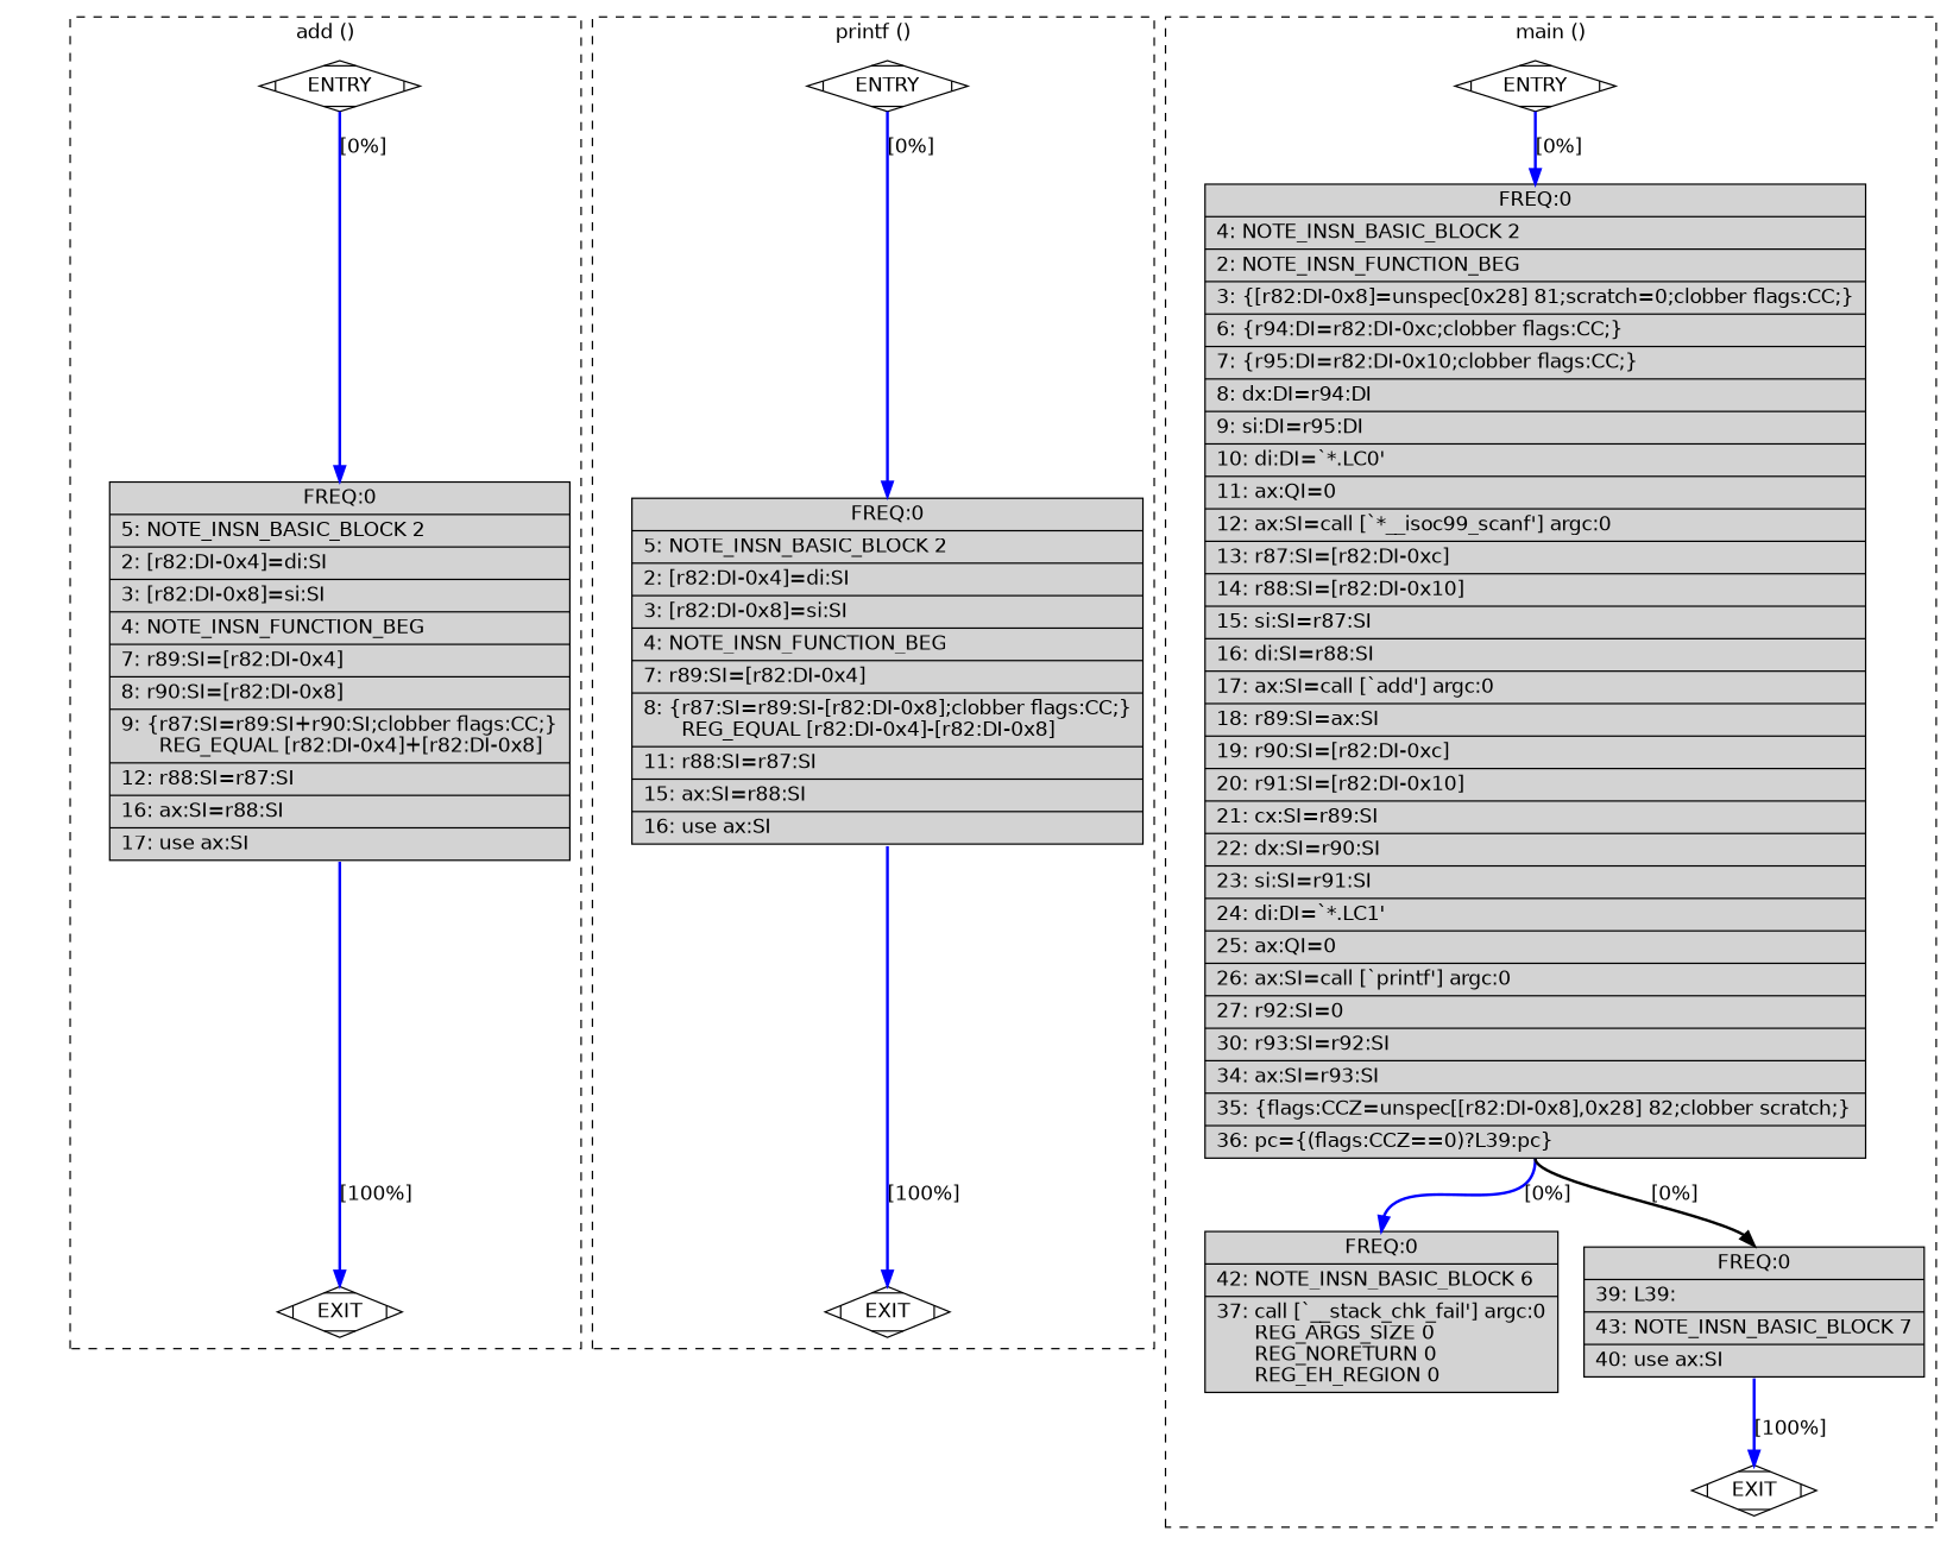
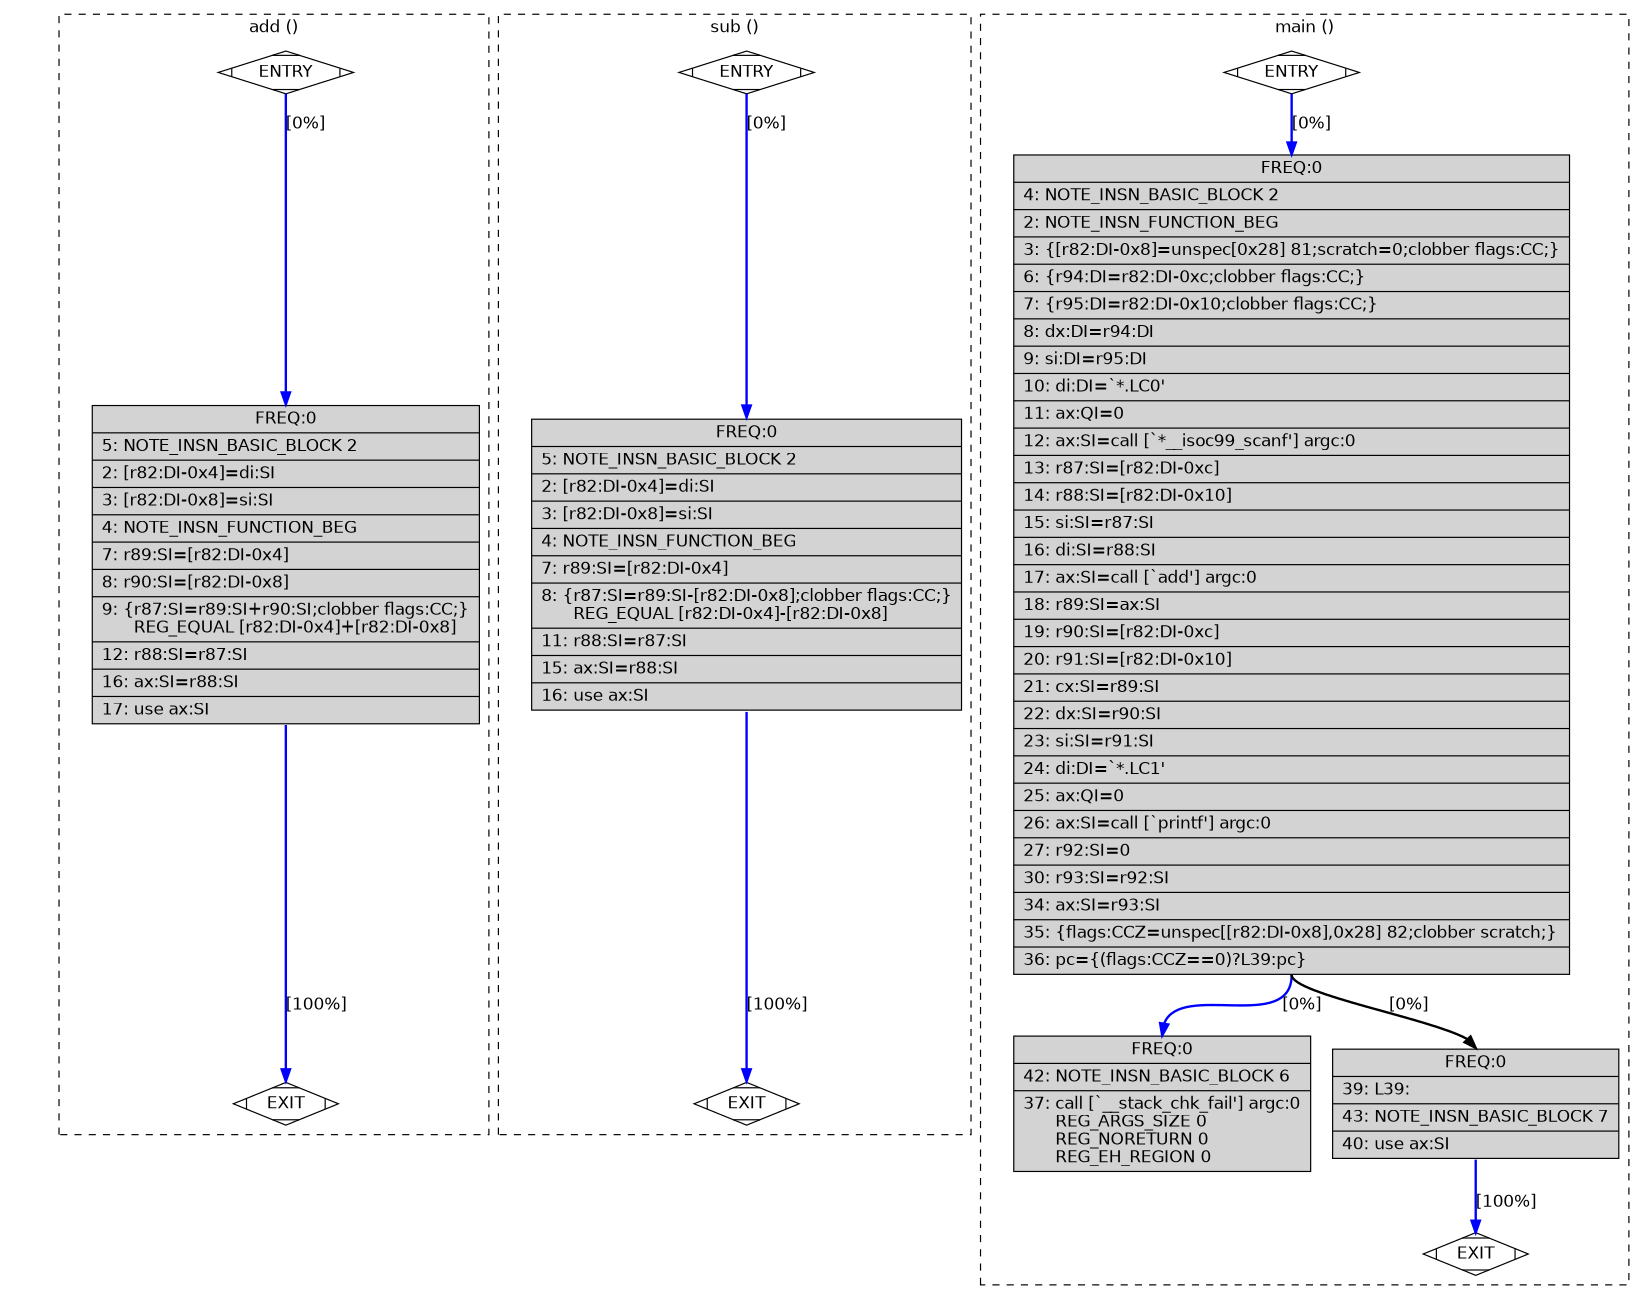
  digraph {
    fontname="DejaVu Sans"
    node [fillcolor=white shape=Mdiamond style=filled fontname="DejaVu Sans"]
    edge [constraint=true headport=n style="solid,bold" tailport=s fontname="DejaVu Sans" color=blue weight=100]
    n1 [label=ENTRY]
    n2 [label=EXIT]
    n3 [fillcolor=lightgrey label="{ FREQ:0 |\ \ \ \ 5:\ NOTE_INSN_BASIC_BLOCK\ 2\l|\ \ \ \ 2:\ [r82:DI-0x4]=di:SI\l|\ \ \ \ 3:\ [r82:DI-0x8]=si:SI\l|\ \ \ \ 4:\ NOTE_INSN_FUNCTION_BEG\l|\ \ \ \ 7:\ r89:SI=[r82:DI-0x4]\l|\ \ \ \ 8:\ r90:SI=[r82:DI-0x8]\l|\ \ \ \ 9:\ \{r87:SI=r89:SI+r90:SI;clobber\ flags:CC;\}\l\ \ \ \ \ \ REG_EQUAL\ [r82:DI-0x4]+[r82:DI-0x8]\l|\ \ \ 12:\ r88:SI=r87:SI\l|\ \ \ 16:\ ax:SI=r88:SI\l|\ \ \ 17:\ use\ ax:SI\l}" shape=record]
    n4 [label=ENTRY]
    n5 [label=EXIT]
    n6 [fillcolor=lightgrey label="{ FREQ:0 |\ \ \ \ 5:\ NOTE_INSN_BASIC_BLOCK\ 2\l|\ \ \ \ 2:\ [r82:DI-0x4]=di:SI\l|\ \ \ \ 3:\ [r82:DI-0x8]=si:SI\l|\ \ \ \ 4:\ NOTE_INSN_FUNCTION_BEG\l|\ \ \ \ 7:\ r89:SI=[r82:DI-0x4]\l|\ \ \ \ 8:\ \{r87:SI=r89:SI-[r82:DI-0x8];clobber\ flags:CC;\}\l\ \ \ \ \ \ REG_EQUAL\ [r82:DI-0x4]-[r82:DI-0x8]\l|\ \ \ 11:\ r88:SI=r87:SI\l|\ \ \ 15:\ ax:SI=r88:SI\l|\ \ \ 16:\ use\ ax:SI\l}" shape=record]
    n7 [label=ENTRY]
    n8 [label=EXIT]
    n9 [fillcolor=lightgrey label="{ FREQ:0 |\ \ \ \ 4:\ NOTE_INSN_BASIC_BLOCK\ 2\l|\ \ \ \ 2:\ NOTE_INSN_FUNCTION_BEG\l|\ \ \ \ 3:\ \{[r82:DI-0x8]=unspec[0x28]\ 81;scratch=0;clobber\ flags:CC;\}\l|\ \ \ \ 6:\ \{r94:DI=r82:DI-0xc;clobber\ flags:CC;\}\l|\ \ \ \ 7:\ \{r95:DI=r82:DI-0x10;clobber\ flags:CC;\}\l|\ \ \ \ 8:\ dx:DI=r94:DI\l|\ \ \ \ 9:\ si:DI=r95:DI\l|\ \ \ 10:\ di:DI=`*.LC0'\l|\ \ \ 11:\ ax:QI=0\l|\ \ \ 12:\ ax:SI=call\ [`*__isoc99_scanf']\ argc:0\l|\ \ \ 13:\ r87:SI=[r82:DI-0xc]\l|\ \ \ 14:\ r88:SI=[r82:DI-0x10]\l|\ \ \ 15:\ si:SI=r87:SI\l|\ \ \ 16:\ di:SI=r88:SI\l|\ \ \ 17:\ ax:SI=call\ [`add']\ argc:0\l|\ \ \ 18:\ r89:SI=ax:SI\l|\ \ \ 19:\ r90:SI=[r82:DI-0xc]\l|\ \ \ 20:\ r91:SI=[r82:DI-0x10]\l|\ \ \ 21:\ cx:SI=r89:SI\l|\ \ \ 22:\ dx:SI=r90:SI\l|\ \ \ 23:\ si:SI=r91:SI\l|\ \ \ 24:\ di:DI=`*.LC1'\l|\ \ \ 25:\ ax:QI=0\l|\ \ \ 26:\ ax:SI=call\ [`printf']\ argc:0\l|\ \ \ 27:\ r92:SI=0\l|\ \ \ 30:\ r93:SI=r92:SI\l|\ \ \ 34:\ ax:SI=r93:SI\l|\ \ \ 35:\ \{flags:CCZ=unspec[[r82:DI-0x8],0x28]\ 82;clobber\ scratch;\}\l|\ \ \ 36:\ pc=\{(flags:CCZ==0)?L39:pc\}\l}" shape=record]
    n10 [fillcolor=lightgrey label="{ FREQ:0 |\ \ \ 42:\ NOTE_INSN_BASIC_BLOCK\ 6\l|\ \ \ 37:\ call\ [`__stack_chk_fail']\ argc:0\l\ \ \ \ \ \ REG_ARGS_SIZE\ 0\l\ \ \ \ \ \ REG_NORETURN\ 0\l\ \ \ \ \ \ REG_EH_REGION\ 0\l}" shape=record]
    n11 [fillcolor=lightgrey label="{ FREQ:0 |\ \ \ 39:\ L39:\l|\ \ \ 43:\ NOTE_INSN_BASIC_BLOCK\ 7\l|\ \ \ 40:\ use\ ax:SI\l}" shape=record]
    subgraph cluster_1 {
      color=black
      label="add ()"
      style=dashed
      n1
      n2
      n3
    }
    subgraph cluster_2 {
      color=black
-     label="printf ()"
+     label="sub ()"
      style=dashed
      n4
      n5
      n6
    }
    subgraph cluster_3 {
      color=black
      label="main ()"
      style=dashed
      n7
      n8
      n9
      n10
      n11
    }
    n1 -> n2 [style=invis color="" weight=""]
    n1 -> n3 [label="[0%]"]
    n3 -> n2 [label="[100%]"]
    n4 -> n5 [style=invis color="" weight=""]
    n4 -> n6 [label="[0%]"]
    n6 -> n5 [label="[100%]"]
    n7 -> n8 [style=invis color="" weight=""]
    n7 -> n9 [label="[0%]"]
    n9 -> n10 [label="[0%]"]
    n9 -> n11 [color=black label="[0%]" weight=10]
    n11 -> n8 [label="[100%]"]
  }
